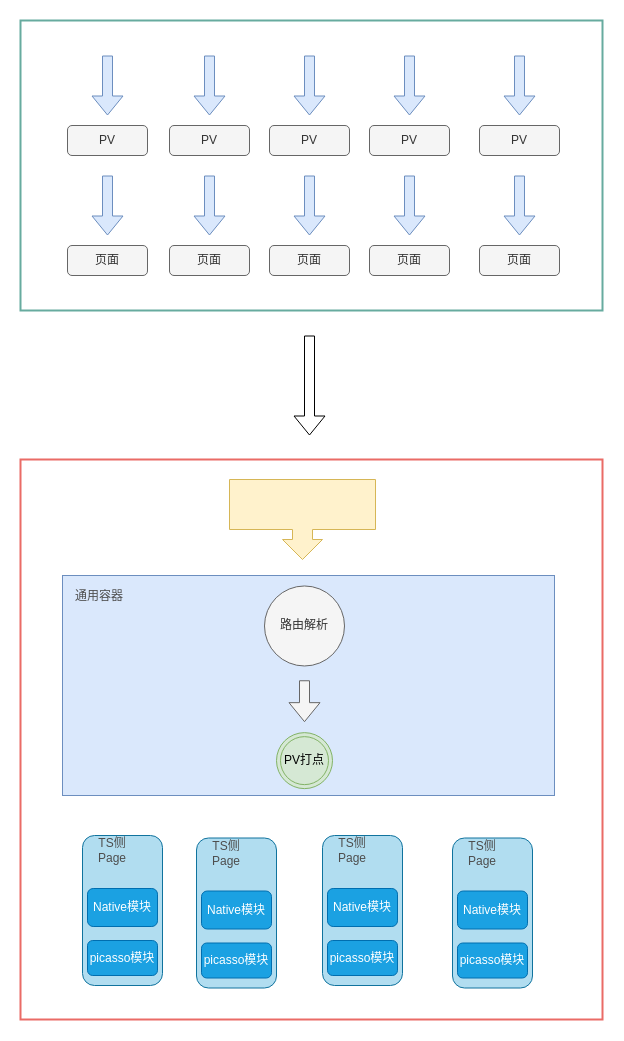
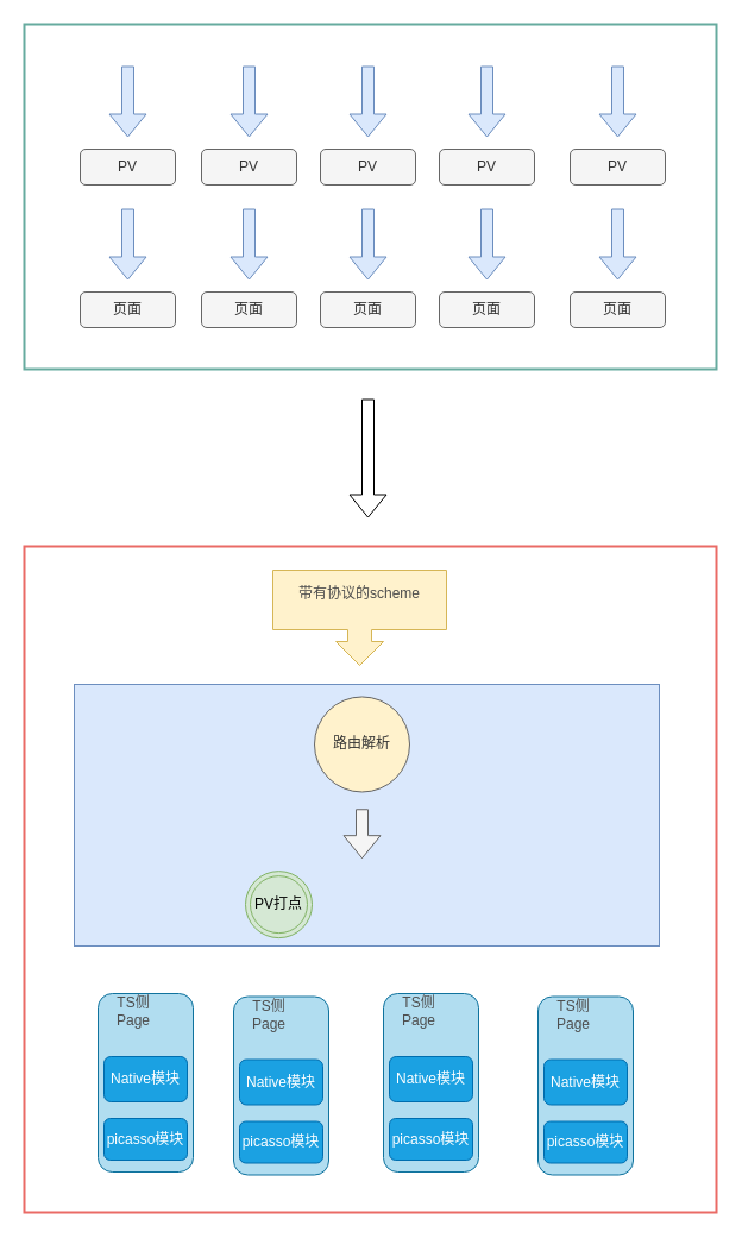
  <mxCell id="0" />
  <mxCell id="1" parent="0" />
  <mxCell id="2" value="" style="rounded=0;whiteSpace=wrap;html=1;shadow=0;glass=0;fillColor=#ffffff;fontColor=#4D4D4D;strokeWidth=2;strokeColor=#67AB9F;" vertex="1" parent="1"><mxGeometry x="20" y="20" width="582" height="290" as="geometry" /></mxCell>
  <mxCell id="3" value="" style="group" vertex="1" connectable="0" parent="1"><mxGeometry x="67" y="55" width="492" height="220" as="geometry" /></mxCell>
  <mxCell id="4" value="" style="group" vertex="1" connectable="0" parent="3"><mxGeometry x="302" width="80" height="220" as="geometry" /></mxCell>
  <mxCell id="5" value="" style="group" vertex="1" connectable="0" parent="4"><mxGeometry width="80" height="100" as="geometry" /></mxCell>
  <mxCell id="6" value="PV" style="rounded=1;whiteSpace=wrap;html=1;fillColor=#f5f5f5;strokeColor=#666666;fontColor=#333333;" vertex="1" parent="5"><mxGeometry y="70" width="80" height="30" as="geometry" /></mxCell>
  <mxCell id="7" value="" style="shape=flexArrow;endArrow=classic;html=1;fillColor=#dae8fc;strokeColor=#6c8ebf;" edge="1" parent="5"><mxGeometry width="50" height="50" relative="1" as="geometry"><mxPoint x="40" as="sourcePoint" /><mxPoint x="40" y="60" as="targetPoint" /></mxGeometry></mxCell>
  <mxCell id="8" value="" style="group" vertex="1" connectable="0" parent="4"><mxGeometry y="120" width="80" height="100" as="geometry" /></mxCell>
  <mxCell id="9" value="" style="group" vertex="1" connectable="0" parent="8"><mxGeometry width="80" height="100" as="geometry" /></mxCell>
  <mxCell id="10" value="" style="group" vertex="1" connectable="0" parent="9"><mxGeometry width="80" height="100" as="geometry" /></mxCell>
  <mxCell id="11" value="页面" style="rounded=1;whiteSpace=wrap;html=1;fillColor=#f5f5f5;strokeColor=#666666;fontColor=#333333;" vertex="1" parent="10"><mxGeometry y="70" width="80" height="30" as="geometry" /></mxCell>
  <mxCell id="12" value="" style="shape=flexArrow;endArrow=classic;html=1;fillColor=#dae8fc;strokeColor=#6c8ebf;" edge="1" parent="10"><mxGeometry width="50" height="50" relative="1" as="geometry"><mxPoint x="40" as="sourcePoint" /><mxPoint x="40" y="60" as="targetPoint" /></mxGeometry></mxCell>
  <mxCell id="13" value="" style="group" vertex="1" connectable="0" parent="3"><mxGeometry x="412" width="80" height="220" as="geometry" /></mxCell>
  <mxCell id="14" value="" style="group" vertex="1" connectable="0" parent="13"><mxGeometry width="80" height="100" as="geometry" /></mxCell>
  <mxCell id="15" value="PV" style="rounded=1;whiteSpace=wrap;html=1;fillColor=#f5f5f5;strokeColor=#666666;fontColor=#333333;" vertex="1" parent="14"><mxGeometry y="70" width="80" height="30" as="geometry" /></mxCell>
  <mxCell id="16" value="" style="shape=flexArrow;endArrow=classic;html=1;fillColor=#dae8fc;strokeColor=#6c8ebf;" edge="1" parent="14"><mxGeometry width="50" height="50" relative="1" as="geometry"><mxPoint x="40" as="sourcePoint" /><mxPoint x="40" y="60" as="targetPoint" /></mxGeometry></mxCell>
  <mxCell id="17" value="" style="group" vertex="1" connectable="0" parent="13"><mxGeometry y="120" width="80" height="100" as="geometry" /></mxCell>
  <mxCell id="18" value="" style="group" vertex="1" connectable="0" parent="17"><mxGeometry width="80" height="100" as="geometry" /></mxCell>
  <mxCell id="19" value="" style="group" vertex="1" connectable="0" parent="18"><mxGeometry width="80" height="100" as="geometry" /></mxCell>
  <mxCell id="20" value="页面" style="rounded=1;whiteSpace=wrap;html=1;fillColor=#f5f5f5;strokeColor=#666666;fontColor=#333333;" vertex="1" parent="19"><mxGeometry y="70" width="80" height="30" as="geometry" /></mxCell>
  <mxCell id="21" value="" style="shape=flexArrow;endArrow=classic;html=1;fillColor=#dae8fc;strokeColor=#6c8ebf;" edge="1" parent="19"><mxGeometry width="50" height="50" relative="1" as="geometry"><mxPoint x="40" as="sourcePoint" /><mxPoint x="40" y="60" as="targetPoint" /></mxGeometry></mxCell>
  <mxCell id="22" value="" style="group" vertex="1" connectable="0" parent="3"><mxGeometry x="202" width="80" height="220" as="geometry" /></mxCell>
  <mxCell id="23" value="" style="group" vertex="1" connectable="0" parent="22"><mxGeometry width="80" height="100" as="geometry" /></mxCell>
  <mxCell id="24" value="PV" style="rounded=1;whiteSpace=wrap;html=1;fillColor=#f5f5f5;strokeColor=#666666;fontColor=#333333;" vertex="1" parent="23"><mxGeometry y="70" width="80" height="30" as="geometry" /></mxCell>
  <mxCell id="25" value="" style="shape=flexArrow;endArrow=classic;html=1;fillColor=#dae8fc;strokeColor=#6c8ebf;" edge="1" parent="23"><mxGeometry width="50" height="50" relative="1" as="geometry"><mxPoint x="40" as="sourcePoint" /><mxPoint x="40" y="60" as="targetPoint" /></mxGeometry></mxCell>
  <mxCell id="26" value="" style="group" vertex="1" connectable="0" parent="22"><mxGeometry y="120" width="80" height="100" as="geometry" /></mxCell>
  <mxCell id="27" value="" style="group" vertex="1" connectable="0" parent="26"><mxGeometry width="80" height="100" as="geometry" /></mxCell>
  <mxCell id="28" value="" style="group" vertex="1" connectable="0" parent="27"><mxGeometry width="80" height="100" as="geometry" /></mxCell>
  <mxCell id="29" value="页面" style="rounded=1;whiteSpace=wrap;html=1;fillColor=#f5f5f5;strokeColor=#666666;fontColor=#333333;" vertex="1" parent="28"><mxGeometry y="70" width="80" height="30" as="geometry" /></mxCell>
  <mxCell id="30" value="" style="shape=flexArrow;endArrow=classic;html=1;fillColor=#dae8fc;strokeColor=#6c8ebf;" edge="1" parent="28"><mxGeometry width="50" height="50" relative="1" as="geometry"><mxPoint x="40" as="sourcePoint" /><mxPoint x="40" y="60" as="targetPoint" /></mxGeometry></mxCell>
  <mxCell id="31" value="" style="group" vertex="1" connectable="0" parent="3"><mxGeometry width="80" height="220" as="geometry" /></mxCell>
  <mxCell id="32" value="" style="group" vertex="1" connectable="0" parent="31"><mxGeometry width="80" height="100" as="geometry" /></mxCell>
  <mxCell id="33" value="PV" style="rounded=1;whiteSpace=wrap;html=1;fillColor=#f5f5f5;strokeColor=#666666;fontColor=#333333;" vertex="1" parent="32"><mxGeometry y="70" width="80" height="30" as="geometry" /></mxCell>
  <mxCell id="34" value="" style="shape=flexArrow;endArrow=classic;html=1;fillColor=#dae8fc;strokeColor=#6c8ebf;" edge="1" parent="32"><mxGeometry width="50" height="50" relative="1" as="geometry"><mxPoint x="40" as="sourcePoint" /><mxPoint x="40" y="60" as="targetPoint" /></mxGeometry></mxCell>
  <mxCell id="35" value="" style="group" vertex="1" connectable="0" parent="31"><mxGeometry y="120" width="80" height="100" as="geometry" /></mxCell>
  <mxCell id="36" value="" style="group" vertex="1" connectable="0" parent="35"><mxGeometry width="80" height="100" as="geometry" /></mxCell>
  <mxCell id="37" value="" style="group" vertex="1" connectable="0" parent="36"><mxGeometry width="80" height="100" as="geometry" /></mxCell>
  <mxCell id="38" value="页面" style="rounded=1;whiteSpace=wrap;html=1;fillColor=#f5f5f5;strokeColor=#666666;fontColor=#333333;" vertex="1" parent="37"><mxGeometry y="70" width="80" height="30" as="geometry" /></mxCell>
  <mxCell id="39" value="" style="shape=flexArrow;endArrow=classic;html=1;fillColor=#dae8fc;strokeColor=#6c8ebf;" edge="1" parent="37"><mxGeometry width="50" height="50" relative="1" as="geometry"><mxPoint x="40" as="sourcePoint" /><mxPoint x="40" y="60" as="targetPoint" /></mxGeometry></mxCell>
  <mxCell id="40" value="" style="group" vertex="1" connectable="0" parent="3"><mxGeometry x="102" width="80" height="220" as="geometry" /></mxCell>
  <mxCell id="41" value="" style="group" vertex="1" connectable="0" parent="40"><mxGeometry width="80" height="100" as="geometry" /></mxCell>
  <mxCell id="42" value="PV" style="rounded=1;whiteSpace=wrap;html=1;fillColor=#f5f5f5;strokeColor=#666666;fontColor=#333333;" vertex="1" parent="41"><mxGeometry y="70" width="80" height="30" as="geometry" /></mxCell>
  <mxCell id="43" value="" style="shape=flexArrow;endArrow=classic;html=1;fillColor=#dae8fc;strokeColor=#6c8ebf;" edge="1" parent="41"><mxGeometry width="50" height="50" relative="1" as="geometry"><mxPoint x="40" as="sourcePoint" /><mxPoint x="40" y="60" as="targetPoint" /></mxGeometry></mxCell>
  <mxCell id="44" value="" style="group" vertex="1" connectable="0" parent="40"><mxGeometry y="120" width="80" height="100" as="geometry" /></mxCell>
  <mxCell id="45" value="" style="group" vertex="1" connectable="0" parent="44"><mxGeometry width="80" height="100" as="geometry" /></mxCell>
  <mxCell id="46" value="" style="group" vertex="1" connectable="0" parent="45"><mxGeometry width="80" height="100" as="geometry" /></mxCell>
  <mxCell id="47" value="页面" style="rounded=1;whiteSpace=wrap;html=1;fillColor=#f5f5f5;strokeColor=#666666;fontColor=#333333;" vertex="1" parent="46"><mxGeometry y="70" width="80" height="30" as="geometry" /></mxCell>
  <mxCell id="48" value="" style="shape=flexArrow;endArrow=classic;html=1;fillColor=#dae8fc;strokeColor=#6c8ebf;" edge="1" parent="46"><mxGeometry width="50" height="50" relative="1" as="geometry"><mxPoint x="40" as="sourcePoint" /><mxPoint x="40" y="60" as="targetPoint" /></mxGeometry></mxCell>
  <mxCell id="49" value="" style="group" vertex="1" connectable="0" parent="1"><mxGeometry x="62" y="479" width="540" height="540" as="geometry" /></mxCell>
  <mxCell id="50" value="" style="rounded=0;whiteSpace=wrap;html=1;shadow=0;glass=0;fillColor=#ffffff;fontColor=#4D4D4D;strokeWidth=2;strokeColor=#EA6B66;" vertex="1" parent="49"><mxGeometry x="-42" y="-20" width="582" height="560" as="geometry" /></mxCell>
  <mxCell id="51" value="" style="group;fillColor=#d5e8d4;strokeColor=#82b366;rounded=0;arcSize=0;shadow=0;glass=0;" vertex="1" connectable="0" parent="49"><mxGeometry y="96" width="492" height="220" as="geometry" /></mxCell>
  <mxCell id="52" value="" style="rounded=0;whiteSpace=wrap;html=1;fillColor=#dae8fc;strokeColor=#6c8ebf;" vertex="1" parent="51"><mxGeometry width="492" height="220" as="geometry" /></mxCell>
- <mxCell id="53" value="通用容器" style="text;html=1;strokeColor=none;fillColor=none;align=center;verticalAlign=middle;whiteSpace=wrap;rounded=0;fontColor=#4D4D4D;" vertex="1" parent="51"><mxGeometry x="12" y="10.476" width="50" height="20.952" as="geometry" /></mxCell>
- <mxCell id="54" value="路由解析" style="ellipse;whiteSpace=wrap;html=1;aspect=fixed;fillColor=#f5f5f5;strokeColor=#666666;fontColor=#333333;" vertex="1" parent="51"><mxGeometry x="202" y="10.476" width="80" height="80" as="geometry" /></mxCell>
- <mxCell id="55" value="PV打点" style="ellipse;shape=doubleEllipse;whiteSpace=wrap;html=1;aspect=fixed;fillColor=#d5e8d4;strokeColor=#82b366;" vertex="1" parent="51"><mxGeometry x="214" y="157.143" width="56" height="56" as="geometry" /></mxCell>
+ <mxCell id="54" value="路由解析" style="ellipse;whiteSpace=wrap;html=1;aspect=fixed;fillColor=#fff2cc;strokeColor=#666666;fontColor=#333333;" vertex="1" parent="51"><mxGeometry x="202" y="10.476" width="80" height="80" as="geometry" /></mxCell>
+ <mxCell id="55" value="PV打点" style="ellipse;shape=doubleEllipse;whiteSpace=wrap;html=1;aspect=fixed;fillColor=#d5e8d4;strokeColor=#82b366;" vertex="1" parent="51"><mxGeometry x="144" y="157.143" width="56" height="56" as="geometry" /></mxCell>
  <mxCell id="56" value="" style="shape=flexArrow;endArrow=classic;html=1;fontColor=#4D4D4D;fillColor=#f5f5f5;strokeColor=#666666;" edge="1" parent="51"><mxGeometry width="50" height="50" relative="1" as="geometry"><mxPoint x="242" y="104.762" as="sourcePoint" /><mxPoint x="242" y="146.667" as="targetPoint" /></mxGeometry></mxCell>
  <mxCell id="57" value="" style="html=1;shadow=0;dashed=0;align=center;verticalAlign=middle;shape=mxgraph.arrows2.calloutArrow;dy=10;dx=20;notch=50;arrowHead=10;direction=south;fillColor=#fff2cc;strokeColor=#d6b656;" vertex="1" parent="49"><mxGeometry x="167" width="146" height="80" as="geometry" /></mxCell>
+ <mxCell id="58" value="&lt;span&gt;带有协议的scheme&lt;/span&gt;" style="text;html=1;strokeColor=none;fillColor=none;align=center;verticalAlign=middle;whiteSpace=wrap;rounded=0;fontColor=#4D4D4D;" vertex="1" parent="49"><mxGeometry x="180" y="10" width="120" height="20" as="geometry" /></mxCell>
  <mxCell id="59" value="" style="group" vertex="1" connectable="0" parent="49"><mxGeometry x="20" y="356" width="80" height="150" as="geometry" /></mxCell>
  <mxCell id="60" value="" style="group;fillColor=none;" vertex="1" connectable="0" parent="59"><mxGeometry width="80" height="150" as="geometry" /></mxCell>
  <mxCell id="61" value="" style="rounded=1;whiteSpace=wrap;html=1;fillColor=#b1ddf0;strokeColor=#10739e;" vertex="1" parent="60"><mxGeometry width="80" height="150" as="geometry" /></mxCell>
  <mxCell id="62" value="TS侧Page" style="text;html=1;strokeColor=none;fillColor=none;align=center;verticalAlign=middle;whiteSpace=wrap;rounded=0;fontColor=#4D4D4D;" vertex="1" parent="60"><mxGeometry x="10" y="7.5" width="40" height="15" as="geometry" /></mxCell>
  <mxCell id="63" value="Native模块" style="rounded=1;whiteSpace=wrap;html=1;fillColor=#1ba1e2;fontColor=#ffffff;strokeColor=#006EAF;" vertex="1" parent="60"><mxGeometry x="5" y="53" width="70" height="38" as="geometry" /></mxCell>
  <mxCell id="64" value="picasso模块" style="rounded=1;whiteSpace=wrap;html=1;fillColor=#1ba1e2;fontColor=#ffffff;strokeColor=#006EAF;" vertex="1" parent="60"><mxGeometry x="5" y="105" width="70" height="35" as="geometry" /></mxCell>
  <mxCell id="65" value="" style="group" vertex="1" connectable="0" parent="49"><mxGeometry x="134" y="358.5" width="80" height="150" as="geometry" /></mxCell>
  <mxCell id="66" value="" style="group;fillColor=none;" vertex="1" connectable="0" parent="65"><mxGeometry width="80" height="150" as="geometry" /></mxCell>
  <mxCell id="67" value="" style="rounded=1;whiteSpace=wrap;html=1;fillColor=#b1ddf0;strokeColor=#10739e;" vertex="1" parent="66"><mxGeometry width="80" height="150" as="geometry" /></mxCell>
  <mxCell id="68" value="TS侧Page" style="text;html=1;strokeColor=none;fillColor=none;align=center;verticalAlign=middle;whiteSpace=wrap;rounded=0;fontColor=#4D4D4D;" vertex="1" parent="66"><mxGeometry x="10" y="7.5" width="40" height="15" as="geometry" /></mxCell>
  <mxCell id="69" value="Native模块" style="rounded=1;whiteSpace=wrap;html=1;fillColor=#1ba1e2;fontColor=#ffffff;strokeColor=#006EAF;" vertex="1" parent="66"><mxGeometry x="5" y="53" width="70" height="38" as="geometry" /></mxCell>
  <mxCell id="70" value="picasso模块" style="rounded=1;whiteSpace=wrap;html=1;fillColor=#1ba1e2;fontColor=#ffffff;strokeColor=#006EAF;" vertex="1" parent="66"><mxGeometry x="5" y="105" width="70" height="35" as="geometry" /></mxCell>
  <mxCell id="71" value="" style="group" vertex="1" connectable="0" parent="49"><mxGeometry x="260" y="356" width="80" height="150" as="geometry" /></mxCell>
  <mxCell id="72" value="" style="group;fillColor=none;" vertex="1" connectable="0" parent="71"><mxGeometry width="80" height="150" as="geometry" /></mxCell>
  <mxCell id="73" value="" style="rounded=1;whiteSpace=wrap;html=1;fillColor=#b1ddf0;strokeColor=#10739e;" vertex="1" parent="72"><mxGeometry width="80" height="150" as="geometry" /></mxCell>
  <mxCell id="74" value="TS侧Page" style="text;html=1;strokeColor=none;fillColor=none;align=center;verticalAlign=middle;whiteSpace=wrap;rounded=0;fontColor=#4D4D4D;" vertex="1" parent="72"><mxGeometry x="10" y="7.5" width="40" height="15" as="geometry" /></mxCell>
  <mxCell id="75" value="Native模块" style="rounded=1;whiteSpace=wrap;html=1;fillColor=#1ba1e2;fontColor=#ffffff;strokeColor=#006EAF;" vertex="1" parent="72"><mxGeometry x="5" y="53" width="70" height="38" as="geometry" /></mxCell>
  <mxCell id="76" value="picasso模块" style="rounded=1;whiteSpace=wrap;html=1;fillColor=#1ba1e2;fontColor=#ffffff;strokeColor=#006EAF;" vertex="1" parent="72"><mxGeometry x="5" y="105" width="70" height="35" as="geometry" /></mxCell>
  <mxCell id="77" value="" style="group" vertex="1" connectable="0" parent="49"><mxGeometry x="390" y="358.5" width="80" height="150" as="geometry" /></mxCell>
  <mxCell id="78" value="" style="group;fillColor=none;" vertex="1" connectable="0" parent="77"><mxGeometry width="80" height="150" as="geometry" /></mxCell>
  <mxCell id="79" value="" style="rounded=1;whiteSpace=wrap;html=1;fillColor=#b1ddf0;strokeColor=#10739e;" vertex="1" parent="78"><mxGeometry width="80" height="150" as="geometry" /></mxCell>
  <mxCell id="80" value="TS侧Page" style="text;html=1;strokeColor=none;fillColor=none;align=center;verticalAlign=middle;whiteSpace=wrap;rounded=0;fontColor=#4D4D4D;" vertex="1" parent="78"><mxGeometry x="10" y="7.5" width="40" height="15" as="geometry" /></mxCell>
  <mxCell id="81" value="Native模块" style="rounded=1;whiteSpace=wrap;html=1;fillColor=#1ba1e2;fontColor=#ffffff;strokeColor=#006EAF;" vertex="1" parent="78"><mxGeometry x="5" y="53" width="70" height="38" as="geometry" /></mxCell>
  <mxCell id="82" value="picasso模块" style="rounded=1;whiteSpace=wrap;html=1;fillColor=#1ba1e2;fontColor=#ffffff;strokeColor=#006EAF;" vertex="1" parent="78"><mxGeometry x="5" y="105" width="70" height="35" as="geometry" /></mxCell>
  <mxCell id="83" value="" style="shape=flexArrow;endArrow=classic;html=1;fontColor=#4D4D4D;" edge="1" parent="1"><mxGeometry width="50" height="50" relative="1" as="geometry"><mxPoint x="309" y="335" as="sourcePoint" /><mxPoint x="309" y="435" as="targetPoint" /></mxGeometry></mxCell>
